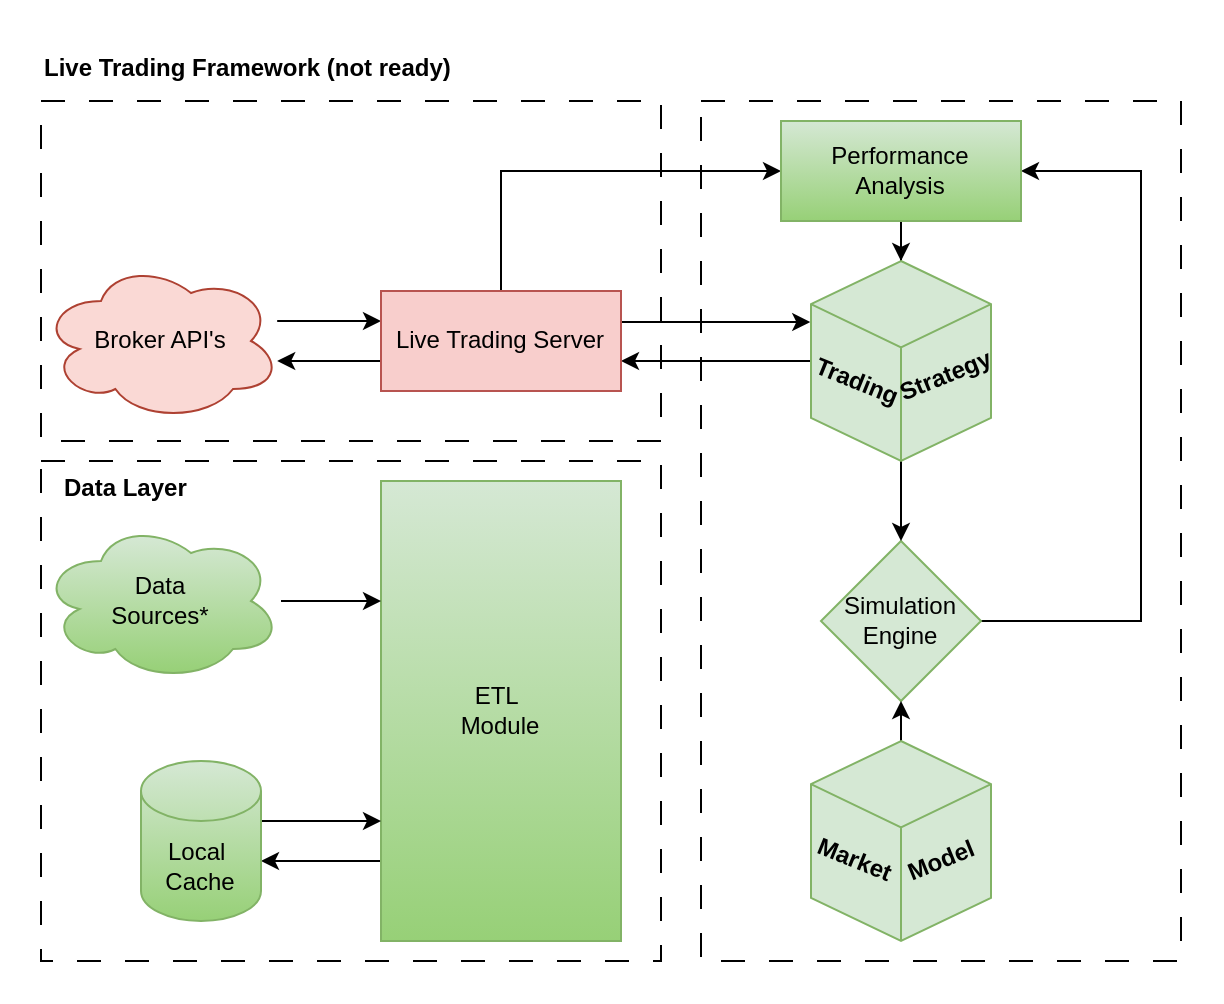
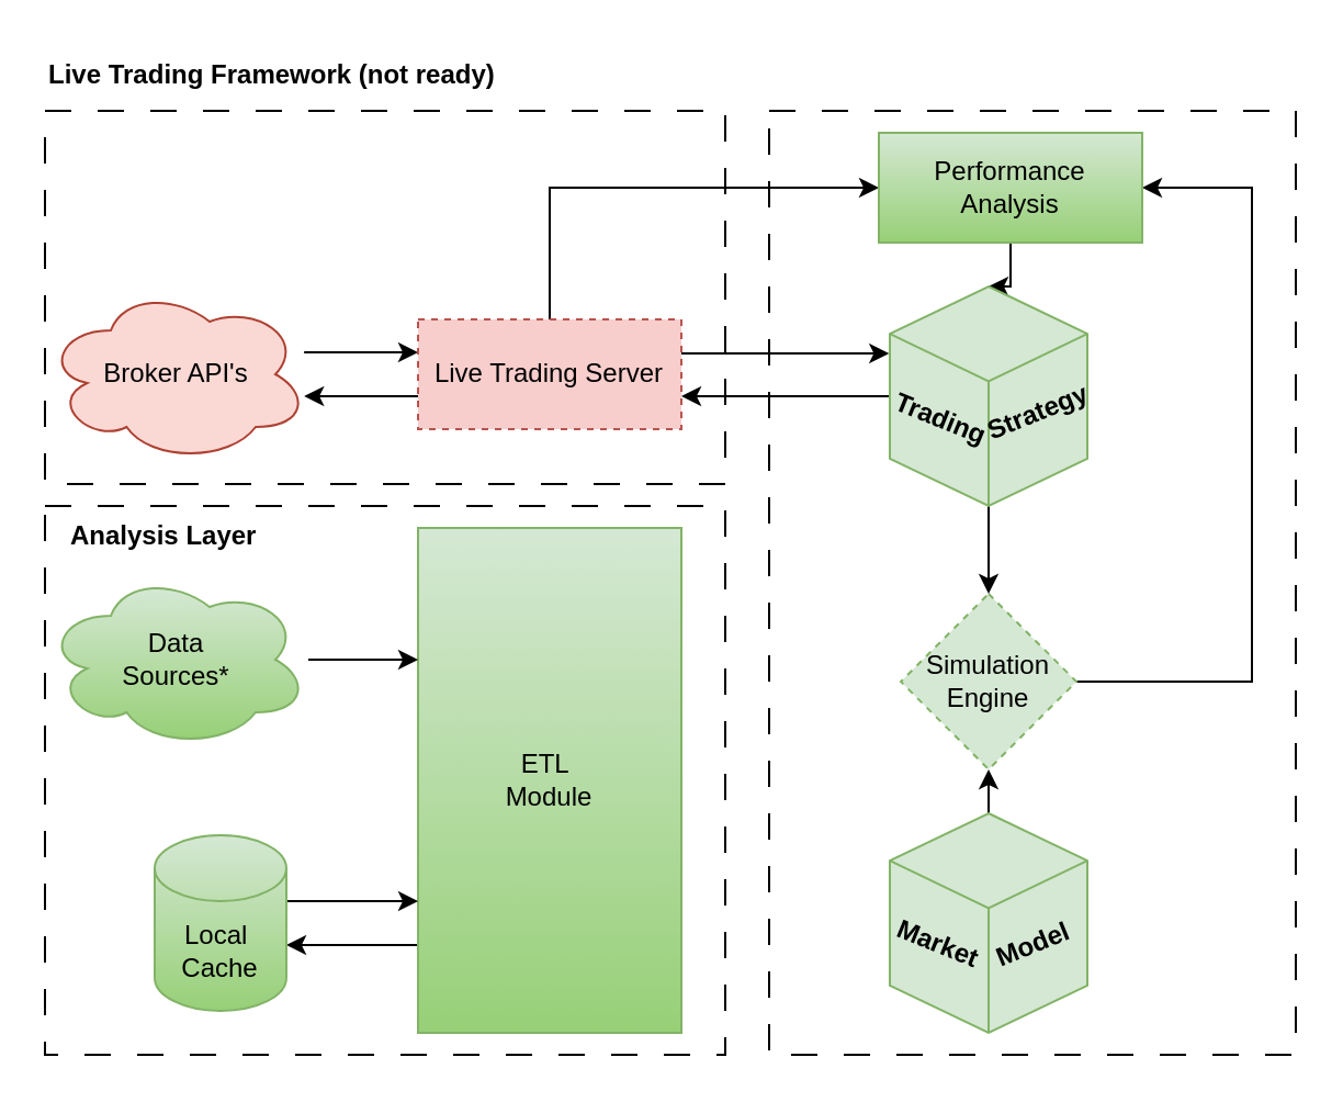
  <mxCell id="0" />
  <mxCell id="1" parent="0" />
  <mxCell id="2" value="" style="rounded=0;whiteSpace=wrap;html=1;dashed=1;dashPattern=12 12;fillColor=none;" vertex="1" parent="1"><mxGeometry x="20" y="230" width="310" height="250" as="geometry" /></mxCell>
  <mxCell id="3" value="" style="rounded=0;whiteSpace=wrap;html=1;dashed=1;dashPattern=12 12;fillColor=none;" vertex="1" parent="1"><mxGeometry x="350" y="50" width="240" height="430" as="geometry" /></mxCell>
  <mxCell id="4" value="" style="edgeStyle=orthogonalEdgeStyle;rounded=0;orthogonalLoop=1;jettySize=auto;html=1;" edge="1" parent="1"><mxGeometry relative="1" as="geometry"><mxPoint x="190" y="430" as="sourcePoint" /><mxPoint x="130" y="430" as="targetPoint" /><Array as="points"><mxPoint x="170" y="430" /><mxPoint x="170" y="430" /></Array></mxGeometry></mxCell>
  <mxCell id="5" value="ETL&amp;nbsp;&lt;br&gt;Module" style="rounded=0;whiteSpace=wrap;html=1;fillColor=#d5e8d4;strokeColor=#82b366;gradientColor=#97d077;" vertex="1" parent="1"><mxGeometry x="190" y="240" width="120" height="230" as="geometry" /></mxCell>
  <mxCell id="6" value="" style="edgeStyle=orthogonalEdgeStyle;rounded=0;orthogonalLoop=1;jettySize=auto;html=1;" edge="1" parent="1" source="7"><mxGeometry relative="1" as="geometry"><mxPoint x="190" y="300" as="targetPoint" /><Array as="points"><mxPoint x="190" y="300" /></Array></mxGeometry></mxCell>
  <mxCell id="7" value="Data &lt;br&gt;Sources*" style="ellipse;shape=cloud;whiteSpace=wrap;html=1;fillColor=#d5e8d4;strokeColor=#82b366;gradientColor=#97d077;" vertex="1" parent="1"><mxGeometry x="20" y="260" width="120" height="80" as="geometry" /></mxCell>
  <mxCell id="8" value="" style="edgeStyle=orthogonalEdgeStyle;rounded=0;orthogonalLoop=1;jettySize=auto;html=1;" edge="1" parent="1" source="9" target="20"><mxGeometry relative="1" as="geometry"><Array as="points"><mxPoint x="170" y="160" /><mxPoint x="170" y="160" /></Array></mxGeometry></mxCell>
  <mxCell id="9" value="Broker API's" style="ellipse;shape=cloud;whiteSpace=wrap;html=1;fillColor=#fad9d5;strokeColor=#ae4132;" vertex="1" parent="1"><mxGeometry x="20" y="130" width="120" height="80" as="geometry" /></mxCell>
  <mxCell id="10" value="" style="edgeStyle=orthogonalEdgeStyle;rounded=0;orthogonalLoop=1;jettySize=auto;html=1;" edge="1" parent="1"><mxGeometry relative="1" as="geometry"><mxPoint x="130" y="410" as="sourcePoint" /><mxPoint x="190" y="410" as="targetPoint" /><Array as="points"><mxPoint x="180" y="410" /><mxPoint x="180" y="410" /></Array></mxGeometry></mxCell>
  <mxCell id="11" value="Local&amp;nbsp;&lt;br&gt;Cache" style="shape=cylinder3;whiteSpace=wrap;html=1;boundedLbl=1;backgroundOutline=1;size=15;fillColor=#d5e8d4;gradientColor=#97d077;strokeColor=#82b366;" vertex="1" parent="1"><mxGeometry x="70" y="380" width="60" height="80" as="geometry" /></mxCell>
  <mxCell id="12" style="edgeStyle=orthogonalEdgeStyle;rounded=0;orthogonalLoop=1;jettySize=auto;html=1;exitX=1;exitY=0.5;exitDx=0;exitDy=0;entryX=1;entryY=0.5;entryDx=0;entryDy=0;" edge="1" parent="1" source="13" target="22"><mxGeometry relative="1" as="geometry"><Array as="points"><mxPoint x="570" y="310" /><mxPoint x="570" y="85" /></Array></mxGeometry></mxCell>
- <mxCell id="13" value="Simulation Engine" style="rhombus;whiteSpace=wrap;html=1;fillColor=#d5e8d4;strokeColor=#82b366;" vertex="1" parent="1"><mxGeometry x="410" y="270" width="80" height="80" as="geometry" /></mxCell>
+ <mxCell id="13" value="Simulation Engine" style="rhombus;whiteSpace=wrap;html=1;fillColor=#d5e8d4;strokeColor=#82b366;dashed=1;" vertex="1" parent="1"><mxGeometry x="410" y="270" width="80" height="80" as="geometry" /></mxCell>
  <mxCell id="14" style="edgeStyle=orthogonalEdgeStyle;rounded=0;orthogonalLoop=1;jettySize=auto;html=1;entryX=0.5;entryY=1;entryDx=0;entryDy=0;exitX=0.5;exitY=0;exitDx=0;exitDy=0;exitPerimeter=0;" edge="1" parent="1" source="24" target="13"><mxGeometry relative="1" as="geometry"><mxPoint x="420" y="380" as="sourcePoint" /><Array as="points" /></mxGeometry></mxCell>
  <mxCell id="15" style="edgeStyle=orthogonalEdgeStyle;rounded=0;orthogonalLoop=1;jettySize=auto;html=1;exitX=0.5;exitY=1;exitDx=0;exitDy=0;exitPerimeter=0;entryX=0.5;entryY=0;entryDx=0;entryDy=0;" edge="1" parent="1" source="29" target="13"><mxGeometry relative="1" as="geometry"><Array as="points"><mxPoint x="450" y="230" /></Array></mxGeometry></mxCell>
  <mxCell id="16" value="" style="edgeStyle=orthogonalEdgeStyle;rounded=0;orthogonalLoop=1;jettySize=auto;html=1;" edge="1" parent="1" source="29" target="20"><mxGeometry relative="1" as="geometry"><Array as="points"><mxPoint x="320" y="180" /><mxPoint x="320" y="180" /></Array></mxGeometry></mxCell>
  <mxCell id="17" value="" style="edgeStyle=orthogonalEdgeStyle;rounded=0;orthogonalLoop=1;jettySize=auto;html=1;" edge="1" parent="1" source="20" target="9"><mxGeometry relative="1" as="geometry"><Array as="points"><mxPoint x="170" y="180" /><mxPoint x="170" y="180" /></Array></mxGeometry></mxCell>
  <mxCell id="18" value="" style="edgeStyle=orthogonalEdgeStyle;rounded=0;orthogonalLoop=1;jettySize=auto;html=1;entryX=-0.004;entryY=0.305;entryDx=0;entryDy=0;entryPerimeter=0;" edge="1" parent="1" source="20" target="29"><mxGeometry relative="1" as="geometry"><mxPoint x="385" y="160" as="targetPoint" /><Array as="points"><mxPoint x="358" y="161" /></Array></mxGeometry></mxCell>
  <mxCell id="19" style="edgeStyle=orthogonalEdgeStyle;rounded=0;orthogonalLoop=1;jettySize=auto;html=1;entryX=0;entryY=0.5;entryDx=0;entryDy=0;exitX=0.5;exitY=0;exitDx=0;exitDy=0;" edge="1" parent="1" source="20" target="22"><mxGeometry relative="1" as="geometry"><Array as="points"><mxPoint x="250" y="85" /></Array></mxGeometry></mxCell>
- <mxCell id="20" value="Live Trading Server" style="rounded=0;whiteSpace=wrap;html=1;fillColor=#f8cecc;strokeColor=#b85450;" vertex="1" parent="1"><mxGeometry x="190" y="145" width="120" height="50" as="geometry" /></mxCell>
+ <mxCell id="20" value="Live Trading Server" style="rounded=0;whiteSpace=wrap;html=1;fillColor=#f8cecc;strokeColor=#b85450;dashed=1;" vertex="1" parent="1"><mxGeometry x="190" y="145" width="120" height="50" as="geometry" /></mxCell>
  <mxCell id="21" value="" style="edgeStyle=orthogonalEdgeStyle;rounded=0;orthogonalLoop=1;jettySize=auto;html=1;entryX=0.5;entryY=0;entryDx=0;entryDy=0;entryPerimeter=0;" edge="1" parent="1" source="22" target="29"><mxGeometry relative="1" as="geometry" /></mxCell>
- <mxCell id="22" value="Performance&lt;br&gt;Analysis" style="rounded=0;whiteSpace=wrap;html=1;fillColor=#d5e8d4;strokeColor=#82b366;gradientColor=#97d077;" vertex="1" parent="1"><mxGeometry x="390" y="60" width="120" height="50" as="geometry" /></mxCell>
+ <mxCell id="22" value="Performance&lt;br&gt;Analysis" style="rounded=0;whiteSpace=wrap;html=1;fillColor=#d5e8d4;strokeColor=#82b366;gradientColor=#97d077;" vertex="1" parent="1"><mxGeometry x="400" y="60" width="120" height="50" as="geometry" /></mxCell>
  <mxCell id="23" value="" style="group" vertex="1" connectable="0" parent="1"><mxGeometry x="405" y="370" width="90" height="100" as="geometry" /></mxCell>
  <mxCell id="24" value="" style="html=1;whiteSpace=wrap;shape=isoCube2;backgroundOutline=1;isoAngle=15;fillColor=#d5e8d4;strokeColor=#82b366;" vertex="1" parent="23"><mxGeometry width="90" height="100" as="geometry" /></mxCell>
  <mxCell id="25" value="" style="group" vertex="1" connectable="0" parent="23"><mxGeometry x="0.0" y="38.736" width="87.579" height="34.528" as="geometry" /></mxCell>
  <mxCell id="26" value="&lt;div style=&quot;text-align: center;&quot;&gt;&lt;span style=&quot;background-color: initial;&quot;&gt;Market&lt;/span&gt;&lt;/div&gt;" style="text;whiteSpace=wrap;html=1;fontStyle=1;rotation=22;" vertex="1" parent="25"><mxGeometry x="2.29" y="6.764" width="40" height="20" as="geometry" /></mxCell>
  <mxCell id="27" value="&lt;div style=&quot;text-align: center;&quot;&gt;&lt;span style=&quot;background-color: initial;&quot;&gt;Model&lt;/span&gt;&lt;/div&gt;" style="text;whiteSpace=wrap;html=1;fontStyle=1;rotation=338;" vertex="1" parent="25"><mxGeometry x="45.29" y="7.764" width="40" height="20" as="geometry" /></mxCell>
  <mxCell id="28" value="" style="group" vertex="1" connectable="0" parent="1"><mxGeometry x="404" y="130" width="91.0" height="100" as="geometry" /></mxCell>
  <mxCell id="29" value="" style="html=1;whiteSpace=wrap;shape=isoCube2;backgroundOutline=1;isoAngle=15;fillColor=#d5e8d4;strokeColor=#82b366;" vertex="1" parent="28"><mxGeometry x="1.0" width="90" height="100" as="geometry" /></mxCell>
  <mxCell id="30" value="" style="group" vertex="1" connectable="0" parent="28"><mxGeometry y="38.736" width="84.579" height="34.528" as="geometry" /></mxCell>
  <mxCell id="31" value="&lt;div style=&quot;text-align: center;&quot;&gt;&lt;span style=&quot;background-color: initial;&quot;&gt;Trading&lt;/span&gt;&lt;/div&gt;" style="text;whiteSpace=wrap;html=1;fontStyle=1;rotation=22;" vertex="1" parent="30"><mxGeometry x="2.29" y="6.764" width="40" height="20" as="geometry" /></mxCell>
  <mxCell id="32" value="&lt;div style=&quot;text-align: center;&quot;&gt;&lt;span style=&quot;background-color: initial;&quot;&gt;Strategy&lt;/span&gt;&lt;/div&gt;" style="text;whiteSpace=wrap;html=1;fontStyle=1;rotation=338;" vertex="1" parent="30"><mxGeometry x="42.29" y="7.764" width="40" height="20" as="geometry" /></mxCell>
  <mxCell id="33" value="" style="rounded=0;whiteSpace=wrap;html=1;dashed=1;dashPattern=12 12;fillColor=none;" vertex="1" parent="1"><mxGeometry x="20" y="50" width="310" height="170" as="geometry" /></mxCell>
  <mxCell id="34" value="&lt;div style=&quot;text-align: center;&quot;&gt;&lt;span style=&quot;background-color: initial;&quot;&gt;Live Trading Framework (not ready)&lt;/span&gt;&lt;/div&gt;" style="text;whiteSpace=wrap;html=1;fontStyle=1" vertex="1" parent="1"><mxGeometry x="20" y="20" width="230" height="23" as="geometry" /></mxCell>
- <mxCell id="35" value="&lt;div style=&quot;text-align: center;&quot;&gt;&lt;span style=&quot;background-color: initial;&quot;&gt;Data Layer&lt;/span&gt;&lt;/div&gt;" style="text;whiteSpace=wrap;html=1;fontStyle=1" vertex="1" parent="1"><mxGeometry x="30" y="230" width="230" height="23" as="geometry" /></mxCell>
+ <mxCell id="35" value="&lt;div style=&quot;text-align: center;&quot;&gt;&lt;span style=&quot;background-color: initial;&quot;&gt;Analysis Layer&lt;/span&gt;&lt;/div&gt;" style="text;whiteSpace=wrap;html=1;fontStyle=1" vertex="1" parent="1"><mxGeometry x="30" y="230" width="230" height="23" as="geometry" /></mxCell>
